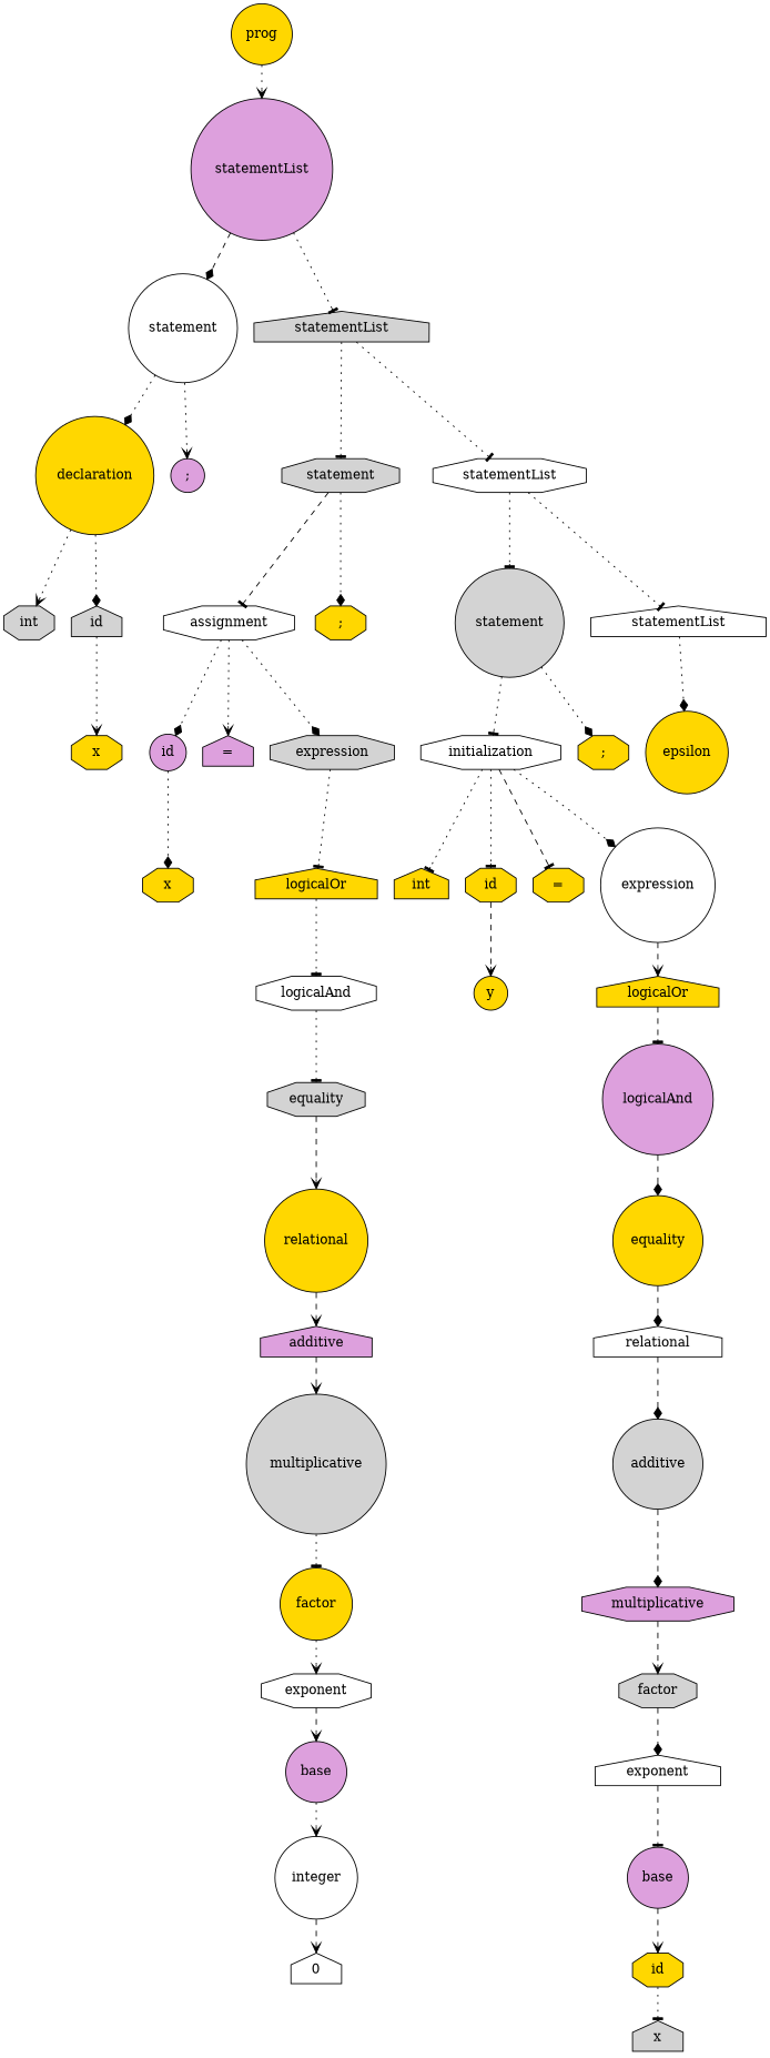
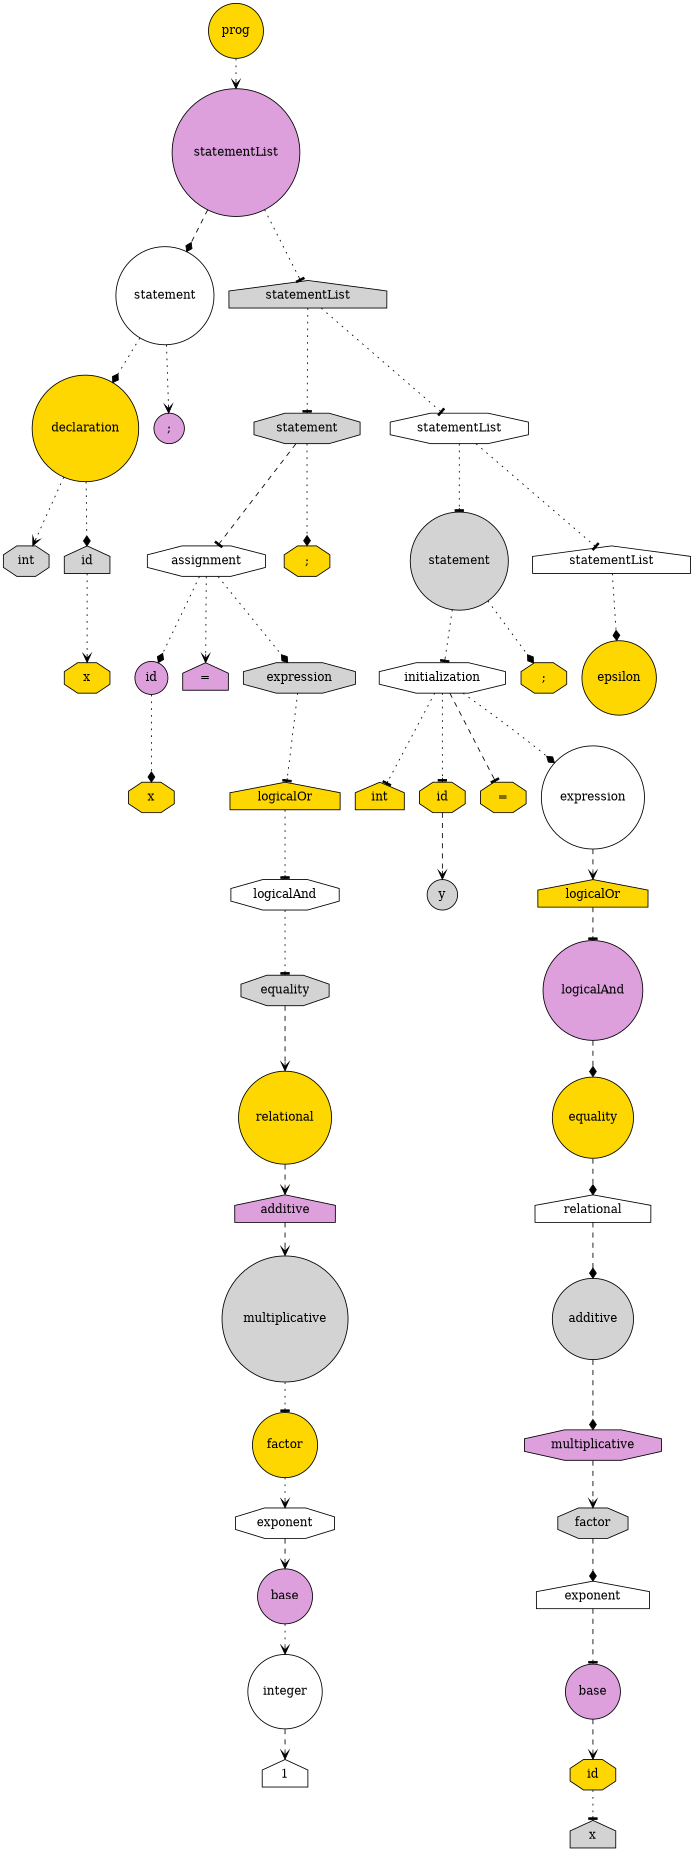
  digraph {
    fontname="DejaVu Serif"
    node [fillcolor=gold fontname="DejaVu Serif" shape=circle style=filled]
    edge [arrowhead=tee fontname="DejaVu Serif" style=dotted]
    n1 [label=prog]
    n2 [fillcolor=plum label=statementList]
    n3 [fillcolor=white label=statement]
    n4 [fillcolor=lightgrey label=statementList shape=house]
    n5 [label=declaration]
    n6 [fillcolor=plum label=";"]
    n7 [fillcolor=lightgrey label=statement shape=octagon]
    n8 [fillcolor=white label=statementList shape=octagon]
    n9 [fillcolor=lightgrey label=int shape=octagon]
    n10 [fillcolor=lightgrey label=id shape=house]
    n11 [label=x shape=octagon]
    n12 [fillcolor=white label=assignment shape=octagon]
    n13 [label=";" shape=octagon]
    n14 [fillcolor=lightgrey label=statement]
    n15 [fillcolor=white label=statementList shape=house]
    n16 [fillcolor=plum label=id]
    n17 [fillcolor=plum label="=" shape=house]
    n18 [fillcolor=lightgrey label=expression shape=octagon]
    n19 [label=x shape=octagon]
    n20 [label=logicalOr shape=house]
    n21 [fillcolor=white label=logicalAnd shape=octagon]
    n22 [fillcolor=lightgrey label=equality shape=octagon]
    n23 [label=relational]
    n24 [fillcolor=plum label=additive shape=house]
    n25 [fillcolor=lightgrey label=multiplicative]
    n26 [label=factor]
    n27 [fillcolor=white label=exponent shape=octagon]
    n28 [fillcolor=plum label=base]
    n29 [fillcolor=white label=integer]
-   n30 [fillcolor=white label=0 shape=house]
+   n30 [fillcolor=white label=1 shape=house]
    n31 [fillcolor=white label=initialization shape=octagon]
    n32 [label=";" shape=octagon]
    n33 [label=epsilon]
    n34 [label=int shape=house]
    n35 [label=id shape=octagon]
    n36 [label="=" shape=octagon]
    n37 [fillcolor=white label=expression]
-   n38 [label=y]
+   n38 [fillcolor=lightgrey label=y]
    n39 [label=logicalOr shape=house]
    n40 [fillcolor=plum label=logicalAnd]
    n41 [label=equality]
    n42 [fillcolor=white label=relational shape=house]
    n43 [fillcolor=lightgrey label=additive]
    n44 [fillcolor=plum label=multiplicative shape=octagon]
    n45 [fillcolor=lightgrey label=factor shape=octagon]
    n46 [fillcolor=white label=exponent shape=house]
    n47 [fillcolor=plum label=base]
    n48 [label=id shape=octagon]
    n49 [fillcolor=lightgrey label=x shape=house]
    n1 -> n2 [arrowhead=vee]
    n2 -> n3 [arrowhead=diamond style=dashed]
    n2 -> n4
    n3 -> n5 [arrowhead=diamond]
    n3 -> n6 [arrowhead=vee]
    n4 -> n7
    n4 -> n8
    n5 -> n9 [arrowhead=vee]
    n5 -> n10 [arrowhead=diamond]
    n7 -> n12 [style=dashed]
    n7 -> n13 [arrowhead=diamond]
    n8 -> n14
    n8 -> n15
    n10 -> n11 [arrowhead=vee]
    n12 -> n16 [arrowhead=diamond]
    n12 -> n17 [arrowhead=vee]
    n12 -> n18 [arrowhead=diamond]
    n14 -> n31
    n14 -> n32 [arrowhead=diamond]
    n15 -> n33 [arrowhead=diamond]
    n16 -> n19 [arrowhead=diamond]
    n18 -> n20
    n20 -> n21
    n21 -> n22
    n22 -> n23 [arrowhead=vee style=dashed]
    n23 -> n24 [arrowhead=vee style=dashed]
    n24 -> n25 [arrowhead=vee style=dashed]
    n25 -> n26
    n26 -> n27 [arrowhead=vee]
    n27 -> n28 [arrowhead=vee style=dashed]
    n28 -> n29 [arrowhead=vee]
    n29 -> n30 [arrowhead=vee style=dashed]
    n31 -> n34
    n31 -> n35
    n31 -> n36 [style=dashed]
    n31 -> n37 [arrowhead=diamond]
    n35 -> n38 [arrowhead=vee style=dashed]
    n37 -> n39 [arrowhead=vee style=dashed]
    n39 -> n40 [style=dashed]
    n40 -> n41 [arrowhead=diamond style=dashed]
    n41 -> n42 [arrowhead=diamond style=dashed]
    n42 -> n43 [arrowhead=diamond style=dashed]
    n43 -> n44 [arrowhead=diamond style=dashed]
    n44 -> n45 [arrowhead=vee style=dashed]
    n45 -> n46 [arrowhead=diamond style=dashed]
    n46 -> n47 [style=dashed]
    n47 -> n48 [arrowhead=vee style=dashed]
    n48 -> n49
  }
